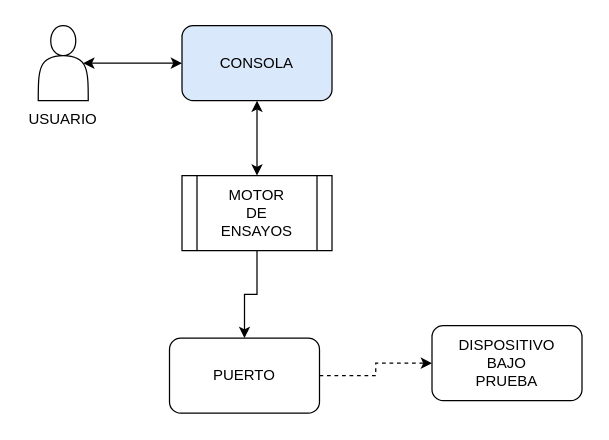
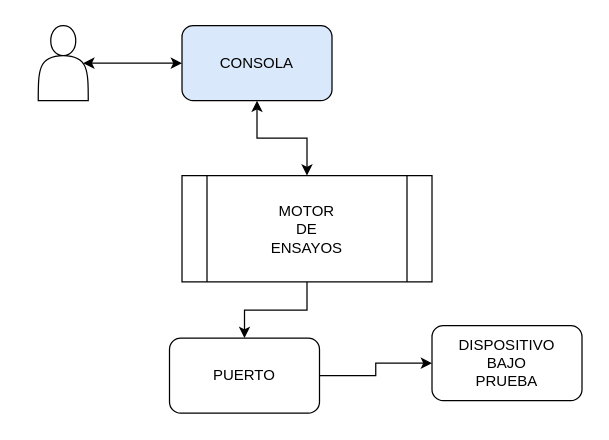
  <mxCell id="0" />
  <mxCell id="1" parent="0" />
  <mxCell id="2" style="edgeStyle=orthogonalEdgeStyle;rounded=0;orthogonalLoop=1;jettySize=auto;html=1;exitX=0.5;exitY=1;exitDx=0;exitDy=0;" edge="1" parent="1" source="3" target="9"><mxGeometry relative="1" as="geometry" /></mxCell>
- <mxCell id="3" value="&lt;div&gt;MOTOR&lt;/div&gt;&lt;div&gt;DE&lt;/div&gt;&lt;div&gt;ENSAYOS&lt;br&gt;&lt;/div&gt;" style="shape=process;whiteSpace=wrap;html=1;backgroundOutline=1;" vertex="1" parent="1"><mxGeometry x="145" y="140" width="120" height="60" as="geometry" /></mxCell>
+ <mxCell id="3" value="&lt;div&gt;MOTOR&lt;/div&gt;&lt;div&gt;DE&lt;/div&gt;&lt;div&gt;ENSAYOS&lt;br&gt;&lt;/div&gt;" style="shape=process;whiteSpace=wrap;html=1;backgroundOutline=1;" vertex="1" parent="1"><mxGeometry x="145" y="140" width="200" height="85" as="geometry" /></mxCell>
  <mxCell id="4" value="" style="shape=actor;whiteSpace=wrap;html=1;" vertex="1" parent="1"><mxGeometry x="30" y="20" width="40" height="60" as="geometry" /></mxCell>
  <mxCell id="5" style="edgeStyle=orthogonalEdgeStyle;rounded=0;orthogonalLoop=1;jettySize=auto;html=1;exitX=0.5;exitY=1;exitDx=0;exitDy=0;startArrow=classic;startFill=1;" edge="1" parent="1" source="7" target="3"><mxGeometry relative="1" as="geometry" /></mxCell>
  <mxCell id="6" style="edgeStyle=orthogonalEdgeStyle;rounded=0;orthogonalLoop=1;jettySize=auto;html=1;exitX=0;exitY=0.5;exitDx=0;exitDy=0;entryX=0.9;entryY=0.5;entryDx=0;entryDy=0;entryPerimeter=0;startArrow=classic;startFill=1;" edge="1" parent="1" source="7" target="4"><mxGeometry relative="1" as="geometry" /></mxCell>
  <mxCell id="7" value="CONSOLA" style="rounded=1;whiteSpace=wrap;html=1;fillColor=#dae8fc;" vertex="1" parent="1"><mxGeometry x="145" y="20" width="120" height="60" as="geometry" /></mxCell>
- <mxCell id="8" style="edgeStyle=orthogonalEdgeStyle;rounded=0;orthogonalLoop=1;jettySize=auto;html=1;exitX=1;exitY=0.5;exitDx=0;exitDy=0;entryX=0;entryY=0.5;entryDx=0;entryDy=0;dashed=1;" edge="1" parent="1" source="9" target="10"><mxGeometry relative="1" as="geometry" /></mxCell>
+ <mxCell id="8" style="edgeStyle=orthogonalEdgeStyle;rounded=0;orthogonalLoop=1;jettySize=auto;html=1;exitX=1;exitY=0.5;exitDx=0;exitDy=0;entryX=0;entryY=0.5;entryDx=0;entryDy=0;" edge="1" parent="1" source="9" target="10"><mxGeometry relative="1" as="geometry" /></mxCell>
  <mxCell id="9" value="PUERTO" style="rounded=1;whiteSpace=wrap;html=1;" vertex="1" parent="1"><mxGeometry x="135" y="270" width="120" height="60" as="geometry" /></mxCell>
  <mxCell id="10" value="&lt;div&gt;DISPOSITIVO&lt;/div&gt;&lt;div&gt;BAJO&lt;/div&gt;&lt;div&gt;PRUEBA&lt;br&gt;&lt;/div&gt;" style="rounded=1;whiteSpace=wrap;html=1;" vertex="1" parent="1"><mxGeometry x="345" y="260" width="120" height="60" as="geometry" /></mxCell>
- <mxCell id="11" value="USUARIO" style="text;html=1;strokeColor=none;fillColor=none;align=center;verticalAlign=middle;whiteSpace=wrap;rounded=0;" vertex="1" parent="1"><mxGeometry x="20" y="80" width="60" height="30" as="geometry" /></mxCell>
